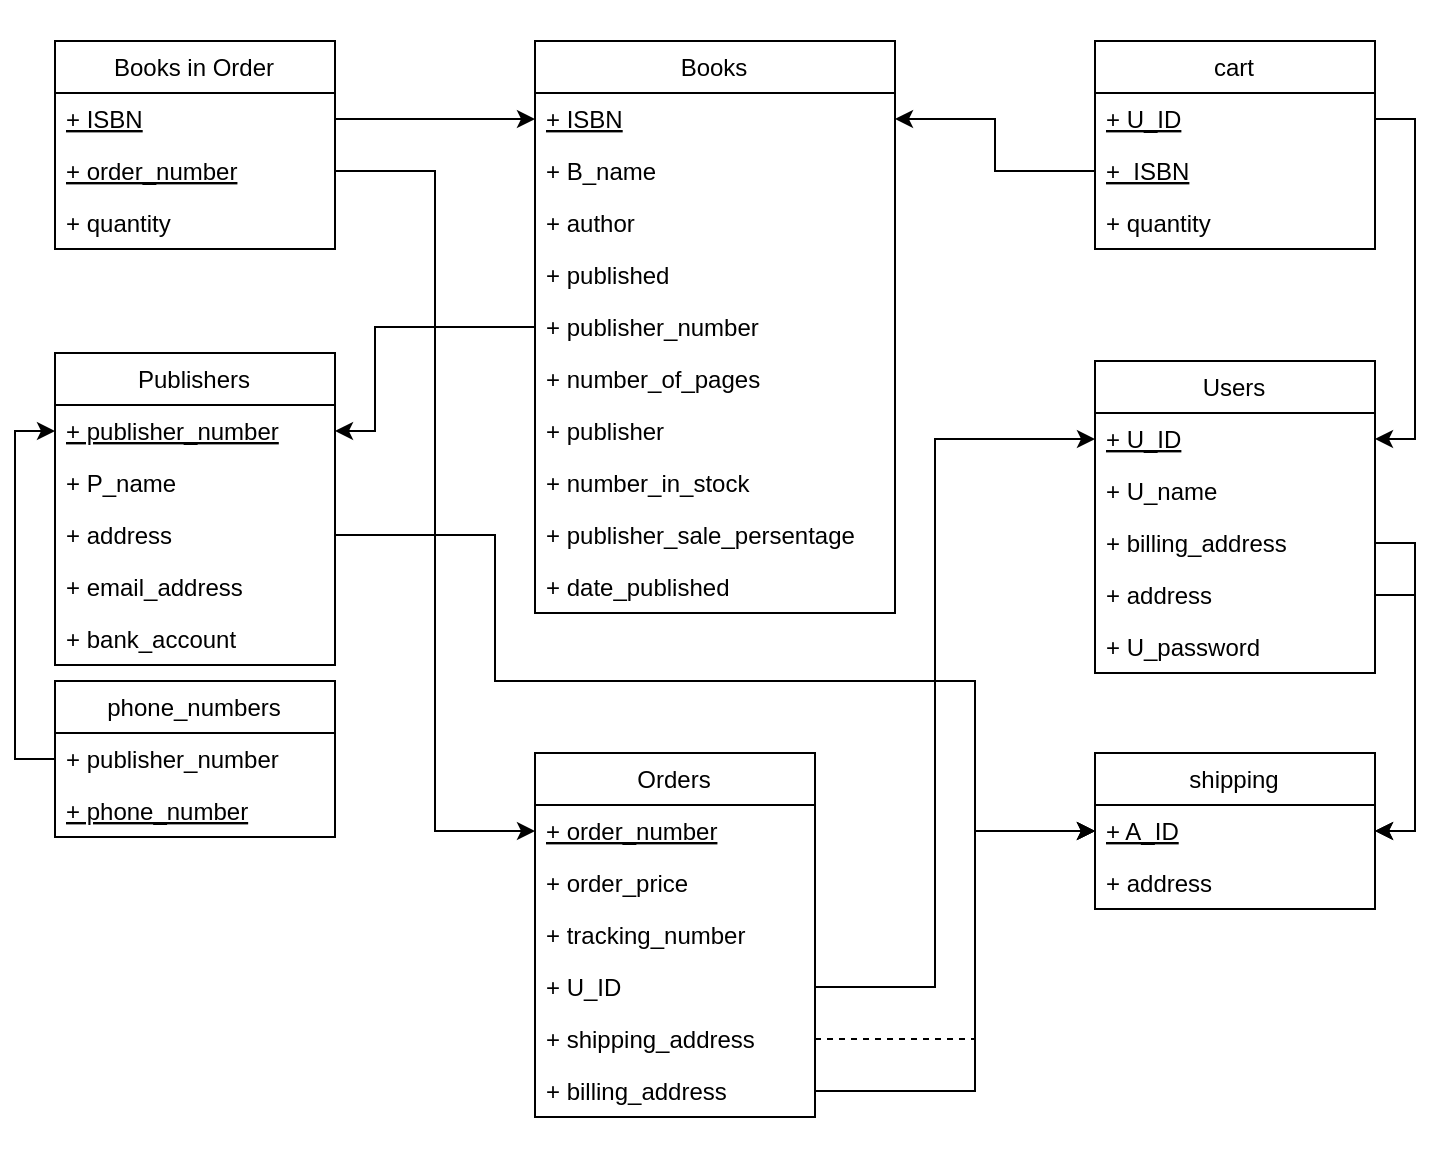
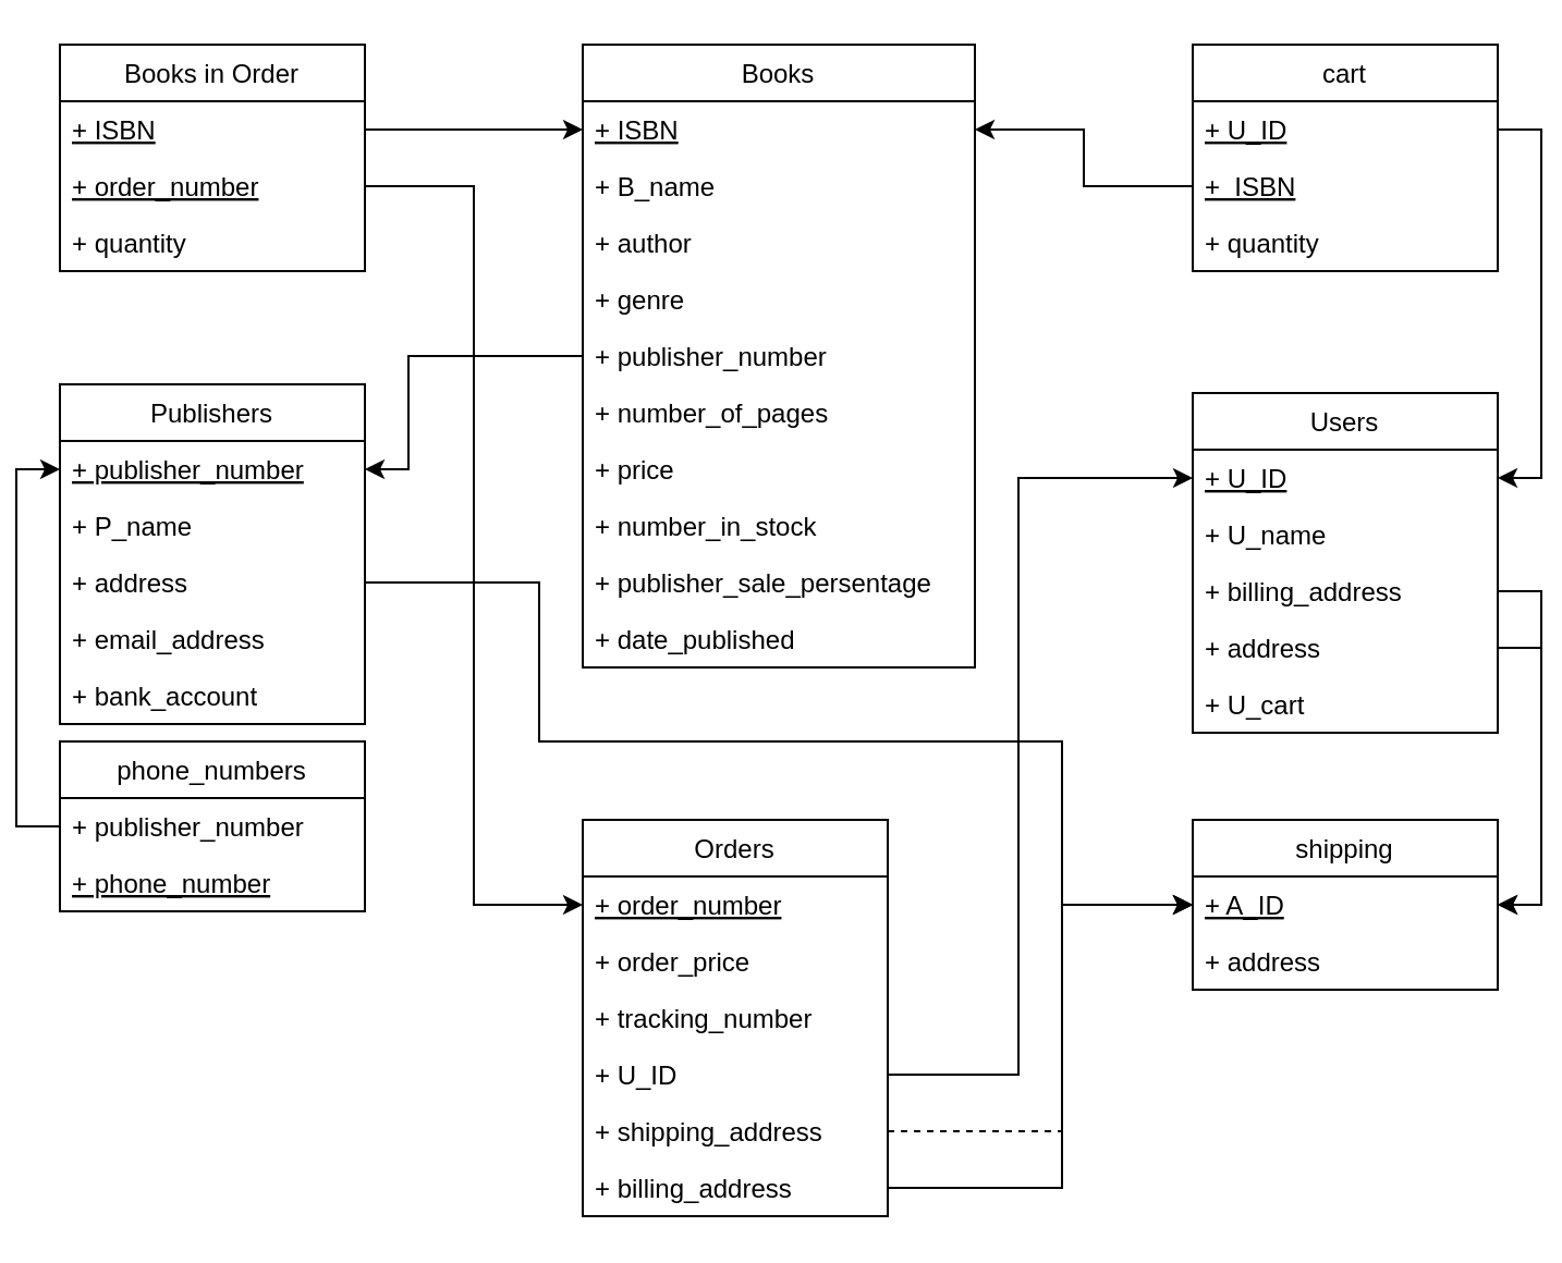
  <mxCell id="0" />
  <mxCell id="1" parent="0" />
  <mxCell id="2" value="Books" style="swimlane;fontStyle=0;childLayout=stackLayout;horizontal=1;startSize=26;fillColor=none;horizontalStack=0;resizeParent=1;resizeParentMax=0;resizeLast=0;collapsible=1;marginBottom=0;" parent="1" vertex="1"><mxGeometry x="260" y="20" width="180" height="286" as="geometry" /></mxCell>
  <mxCell id="3" value="+ ISBN" style="text;strokeColor=none;fillColor=none;align=left;verticalAlign=top;spacingLeft=4;spacingRight=4;overflow=hidden;rotatable=0;points=[[0,0.5],[1,0.5]];portConstraint=eastwest;fontStyle=4" parent="2" vertex="1"><mxGeometry y="26" width="180" height="26" as="geometry" /></mxCell>
  <mxCell id="4" value="+ B_name" style="text;strokeColor=none;fillColor=none;align=left;verticalAlign=top;spacingLeft=4;spacingRight=4;overflow=hidden;rotatable=0;points=[[0,0.5],[1,0.5]];portConstraint=eastwest;" parent="2" vertex="1"><mxGeometry y="52" width="180" height="26" as="geometry" /></mxCell>
  <mxCell id="5" value="+ author" style="text;strokeColor=none;fillColor=none;align=left;verticalAlign=top;spacingLeft=4;spacingRight=4;overflow=hidden;rotatable=0;points=[[0,0.5],[1,0.5]];portConstraint=eastwest;" parent="2" vertex="1"><mxGeometry y="78" width="180" height="26" as="geometry" /></mxCell>
- <mxCell id="6" value="+ published" style="text;strokeColor=none;fillColor=none;align=left;verticalAlign=top;spacingLeft=4;spacingRight=4;overflow=hidden;rotatable=0;points=[[0,0.5],[1,0.5]];portConstraint=eastwest;" parent="2" vertex="1"><mxGeometry y="104" width="180" height="26" as="geometry" /></mxCell>
+ <mxCell id="6" value="+ genre" style="text;strokeColor=none;fillColor=none;align=left;verticalAlign=top;spacingLeft=4;spacingRight=4;overflow=hidden;rotatable=0;points=[[0,0.5],[1,0.5]];portConstraint=eastwest;" parent="2" vertex="1"><mxGeometry y="104" width="180" height="26" as="geometry" /></mxCell>
  <mxCell id="7" value="+ publisher_number" style="text;strokeColor=none;fillColor=none;align=left;verticalAlign=top;spacingLeft=4;spacingRight=4;overflow=hidden;rotatable=0;points=[[0,0.5],[1,0.5]];portConstraint=eastwest;" parent="2" vertex="1"><mxGeometry y="130" width="180" height="26" as="geometry" /></mxCell>
  <mxCell id="8" value="+ number_of_pages" style="text;strokeColor=none;fillColor=none;align=left;verticalAlign=top;spacingLeft=4;spacingRight=4;overflow=hidden;rotatable=0;points=[[0,0.5],[1,0.5]];portConstraint=eastwest;" parent="2" vertex="1"><mxGeometry y="156" width="180" height="26" as="geometry" /></mxCell>
- <mxCell id="9" value="+ publisher" style="text;strokeColor=none;fillColor=none;align=left;verticalAlign=top;spacingLeft=4;spacingRight=4;overflow=hidden;rotatable=0;points=[[0,0.5],[1,0.5]];portConstraint=eastwest;" parent="2" vertex="1"><mxGeometry y="182" width="180" height="26" as="geometry" /></mxCell>
+ <mxCell id="9" value="+ price" style="text;strokeColor=none;fillColor=none;align=left;verticalAlign=top;spacingLeft=4;spacingRight=4;overflow=hidden;rotatable=0;points=[[0,0.5],[1,0.5]];portConstraint=eastwest;" parent="2" vertex="1"><mxGeometry y="182" width="180" height="26" as="geometry" /></mxCell>
  <mxCell id="10" value="+ number_in_stock" style="text;strokeColor=none;fillColor=none;align=left;verticalAlign=top;spacingLeft=4;spacingRight=4;overflow=hidden;rotatable=0;points=[[0,0.5],[1,0.5]];portConstraint=eastwest;" parent="2" vertex="1"><mxGeometry y="208" width="180" height="26" as="geometry" /></mxCell>
  <mxCell id="11" value="+ publisher_sale_persentage" style="text;strokeColor=none;fillColor=none;align=left;verticalAlign=top;spacingLeft=4;spacingRight=4;overflow=hidden;rotatable=0;points=[[0,0.5],[1,0.5]];portConstraint=eastwest;" parent="2" vertex="1"><mxGeometry y="234" width="180" height="26" as="geometry" /></mxCell>
  <mxCell id="12" value="+ date_published&#10;" style="text;strokeColor=none;fillColor=none;align=left;verticalAlign=top;spacingLeft=4;spacingRight=4;overflow=hidden;rotatable=0;points=[[0,0.5],[1,0.5]];portConstraint=eastwest;" parent="2" vertex="1"><mxGeometry y="260" width="180" height="26" as="geometry" /></mxCell>
  <mxCell id="13" value="Users" style="swimlane;fontStyle=0;childLayout=stackLayout;horizontal=1;startSize=26;fillColor=none;horizontalStack=0;resizeParent=1;resizeParentMax=0;resizeLast=0;collapsible=1;marginBottom=0;" parent="1" vertex="1"><mxGeometry x="540" y="180" width="140" height="156" as="geometry" /></mxCell>
  <mxCell id="14" value="+ U_ID" style="text;strokeColor=none;fillColor=none;align=left;verticalAlign=top;spacingLeft=4;spacingRight=4;overflow=hidden;rotatable=0;points=[[0,0.5],[1,0.5]];portConstraint=eastwest;fontStyle=4" parent="13" vertex="1"><mxGeometry y="26" width="140" height="26" as="geometry" /></mxCell>
  <mxCell id="15" value="+ U_name" style="text;strokeColor=none;fillColor=none;align=left;verticalAlign=top;spacingLeft=4;spacingRight=4;overflow=hidden;rotatable=0;points=[[0,0.5],[1,0.5]];portConstraint=eastwest;" parent="13" vertex="1"><mxGeometry y="52" width="140" height="26" as="geometry" /></mxCell>
  <mxCell id="16" value="+ billing_address" style="text;strokeColor=none;fillColor=none;align=left;verticalAlign=top;spacingLeft=4;spacingRight=4;overflow=hidden;rotatable=0;points=[[0,0.5],[1,0.5]];portConstraint=eastwest;" parent="13" vertex="1"><mxGeometry y="78" width="140" height="26" as="geometry" /></mxCell>
  <mxCell id="17" value="+ address" style="text;strokeColor=none;fillColor=none;align=left;verticalAlign=top;spacingLeft=4;spacingRight=4;overflow=hidden;rotatable=0;points=[[0,0.5],[1,0.5]];portConstraint=eastwest;" parent="13" vertex="1"><mxGeometry y="104" width="140" height="26" as="geometry" /></mxCell>
- <mxCell id="18" value="+ U_password" style="text;strokeColor=none;fillColor=none;align=left;verticalAlign=top;spacingLeft=4;spacingRight=4;overflow=hidden;rotatable=0;points=[[0,0.5],[1,0.5]];portConstraint=eastwest;" parent="13" vertex="1"><mxGeometry y="130" width="140" height="26" as="geometry" /></mxCell>
+ <mxCell id="18" value="+ U_cart" style="text;strokeColor=none;fillColor=none;align=left;verticalAlign=top;spacingLeft=4;spacingRight=4;overflow=hidden;rotatable=0;points=[[0,0.5],[1,0.5]];portConstraint=eastwest;" parent="13" vertex="1"><mxGeometry y="130" width="140" height="26" as="geometry" /></mxCell>
  <mxCell id="19" value="Orders" style="swimlane;fontStyle=0;childLayout=stackLayout;horizontal=1;startSize=26;fillColor=none;horizontalStack=0;resizeParent=1;resizeParentMax=0;resizeLast=0;collapsible=1;marginBottom=0;" parent="1" vertex="1"><mxGeometry x="260" y="376" width="140" height="182" as="geometry" /></mxCell>
  <mxCell id="20" value="+ order_number" style="text;strokeColor=none;fillColor=none;align=left;verticalAlign=top;spacingLeft=4;spacingRight=4;overflow=hidden;rotatable=0;points=[[0,0.5],[1,0.5]];portConstraint=eastwest;fontStyle=4" parent="19" vertex="1"><mxGeometry y="26" width="140" height="26" as="geometry" /></mxCell>
  <mxCell id="21" value="+ order_price" style="text;strokeColor=none;fillColor=none;align=left;verticalAlign=top;spacingLeft=4;spacingRight=4;overflow=hidden;rotatable=0;points=[[0,0.5],[1,0.5]];portConstraint=eastwest;" parent="19" vertex="1"><mxGeometry y="52" width="140" height="26" as="geometry" /></mxCell>
  <mxCell id="22" value="+ tracking_number" style="text;strokeColor=none;fillColor=none;align=left;verticalAlign=top;spacingLeft=4;spacingRight=4;overflow=hidden;rotatable=0;points=[[0,0.5],[1,0.5]];portConstraint=eastwest;" parent="19" vertex="1"><mxGeometry y="78" width="140" height="26" as="geometry" /></mxCell>
  <mxCell id="23" value="+ U_ID" style="text;strokeColor=none;fillColor=none;align=left;verticalAlign=top;spacingLeft=4;spacingRight=4;overflow=hidden;rotatable=0;points=[[0,0.5],[1,0.5]];portConstraint=eastwest;" parent="19" vertex="1"><mxGeometry y="104" width="140" height="26" as="geometry" /></mxCell>
  <mxCell id="24" value="+ shipping_address" style="text;strokeColor=none;fillColor=none;align=left;verticalAlign=top;spacingLeft=4;spacingRight=4;overflow=hidden;rotatable=0;points=[[0,0.5],[1,0.5]];portConstraint=eastwest;" parent="19" vertex="1"><mxGeometry y="130" width="140" height="26" as="geometry" /></mxCell>
  <mxCell id="25" value="+ billing_address" style="text;strokeColor=none;fillColor=none;align=left;verticalAlign=top;spacingLeft=4;spacingRight=4;overflow=hidden;rotatable=0;points=[[0,0.5],[1,0.5]];portConstraint=eastwest;" parent="19" vertex="1"><mxGeometry y="156" width="140" height="26" as="geometry" /></mxCell>
  <mxCell id="26" value="Publishers" style="swimlane;fontStyle=0;childLayout=stackLayout;horizontal=1;startSize=26;fillColor=none;horizontalStack=0;resizeParent=1;resizeParentMax=0;resizeLast=0;collapsible=1;marginBottom=0;" parent="1" vertex="1"><mxGeometry x="20" y="176" width="140" height="156" as="geometry" /></mxCell>
  <mxCell id="27" value="+ publisher_number" style="text;strokeColor=none;fillColor=none;align=left;verticalAlign=top;spacingLeft=4;spacingRight=4;overflow=hidden;rotatable=0;points=[[0,0.5],[1,0.5]];portConstraint=eastwest;fontStyle=4" parent="26" vertex="1"><mxGeometry y="26" width="140" height="26" as="geometry" /></mxCell>
  <mxCell id="28" value="+ P_name" style="text;strokeColor=none;fillColor=none;align=left;verticalAlign=top;spacingLeft=4;spacingRight=4;overflow=hidden;rotatable=0;points=[[0,0.5],[1,0.5]];portConstraint=eastwest;" parent="26" vertex="1"><mxGeometry y="52" width="140" height="26" as="geometry" /></mxCell>
  <mxCell id="29" value="+ address" style="text;strokeColor=none;fillColor=none;align=left;verticalAlign=top;spacingLeft=4;spacingRight=4;overflow=hidden;rotatable=0;points=[[0,0.5],[1,0.5]];portConstraint=eastwest;" parent="26" vertex="1"><mxGeometry y="78" width="140" height="26" as="geometry" /></mxCell>
  <mxCell id="30" value="+ email_address" style="text;strokeColor=none;fillColor=none;align=left;verticalAlign=top;spacingLeft=4;spacingRight=4;overflow=hidden;rotatable=0;points=[[0,0.5],[1,0.5]];portConstraint=eastwest;" parent="26" vertex="1"><mxGeometry y="104" width="140" height="26" as="geometry" /></mxCell>
  <mxCell id="31" value="+ bank_account" style="text;strokeColor=none;fillColor=none;align=left;verticalAlign=top;spacingLeft=4;spacingRight=4;overflow=hidden;rotatable=0;points=[[0,0.5],[1,0.5]];portConstraint=eastwest;" parent="26" vertex="1"><mxGeometry y="130" width="140" height="26" as="geometry" /></mxCell>
  <mxCell id="32" value="cart" style="swimlane;fontStyle=0;childLayout=stackLayout;horizontal=1;startSize=26;fillColor=none;horizontalStack=0;resizeParent=1;resizeParentMax=0;resizeLast=0;collapsible=1;marginBottom=0;" parent="1" vertex="1"><mxGeometry x="540" y="20" width="140" height="104" as="geometry" /></mxCell>
  <mxCell id="33" value="+ U_ID" style="text;strokeColor=none;fillColor=none;align=left;verticalAlign=top;spacingLeft=4;spacingRight=4;overflow=hidden;rotatable=0;points=[[0,0.5],[1,0.5]];portConstraint=eastwest;fontStyle=4" parent="32" vertex="1"><mxGeometry y="26" width="140" height="26" as="geometry" /></mxCell>
  <mxCell id="34" value="+  ISBN" style="text;strokeColor=none;fillColor=none;align=left;verticalAlign=top;spacingLeft=4;spacingRight=4;overflow=hidden;rotatable=0;points=[[0,0.5],[1,0.5]];portConstraint=eastwest;fontStyle=4" parent="32" vertex="1"><mxGeometry y="52" width="140" height="26" as="geometry" /></mxCell>
  <mxCell id="35" value="+ quantity" style="text;strokeColor=none;fillColor=none;align=left;verticalAlign=top;spacingLeft=4;spacingRight=4;overflow=hidden;rotatable=0;points=[[0,0.5],[1,0.5]];portConstraint=eastwest;" parent="32" vertex="1"><mxGeometry y="78" width="140" height="26" as="geometry" /></mxCell>
  <mxCell id="36" value="Books in Order" style="swimlane;fontStyle=0;childLayout=stackLayout;horizontal=1;startSize=26;fillColor=none;horizontalStack=0;resizeParent=1;resizeParentMax=0;resizeLast=0;collapsible=1;marginBottom=0;" parent="1" vertex="1"><mxGeometry x="20" y="20" width="140" height="104" as="geometry" /></mxCell>
  <mxCell id="37" value="+ ISBN" style="text;strokeColor=none;fillColor=none;align=left;verticalAlign=top;spacingLeft=4;spacingRight=4;overflow=hidden;rotatable=0;points=[[0,0.5],[1,0.5]];portConstraint=eastwest;fontStyle=4" parent="36" vertex="1"><mxGeometry y="26" width="140" height="26" as="geometry" /></mxCell>
  <mxCell id="38" value="+ order_number" style="text;strokeColor=none;fillColor=none;align=left;verticalAlign=top;spacingLeft=4;spacingRight=4;overflow=hidden;rotatable=0;points=[[0,0.5],[1,0.5]];portConstraint=eastwest;fontStyle=4" parent="36" vertex="1"><mxGeometry y="52" width="140" height="26" as="geometry" /></mxCell>
  <mxCell id="39" value="+ quantity" style="text;strokeColor=none;fillColor=none;align=left;verticalAlign=top;spacingLeft=4;spacingRight=4;overflow=hidden;rotatable=0;points=[[0,0.5],[1,0.5]];portConstraint=eastwest;" parent="36" vertex="1"><mxGeometry y="78" width="140" height="26" as="geometry" /></mxCell>
  <mxCell id="40" value="phone_numbers" style="swimlane;fontStyle=0;childLayout=stackLayout;horizontal=1;startSize=26;fillColor=none;horizontalStack=0;resizeParent=1;resizeParentMax=0;resizeLast=0;collapsible=1;marginBottom=0;" parent="1" vertex="1"><mxGeometry x="20" y="340" width="140" height="78" as="geometry" /></mxCell>
  <mxCell id="41" value="+ publisher_number" style="text;strokeColor=none;fillColor=none;align=left;verticalAlign=top;spacingLeft=4;spacingRight=4;overflow=hidden;rotatable=0;points=[[0,0.5],[1,0.5]];portConstraint=eastwest;" parent="40" vertex="1"><mxGeometry y="26" width="140" height="26" as="geometry" /></mxCell>
  <mxCell id="42" value="+ phone_number" style="text;strokeColor=none;fillColor=none;align=left;verticalAlign=top;spacingLeft=4;spacingRight=4;overflow=hidden;rotatable=0;points=[[0,0.5],[1,0.5]];portConstraint=eastwest;fontStyle=4" parent="40" vertex="1"><mxGeometry y="52" width="140" height="26" as="geometry" /></mxCell>
  <mxCell id="43" value="shipping" style="swimlane;fontStyle=0;childLayout=stackLayout;horizontal=1;startSize=26;fillColor=none;horizontalStack=0;resizeParent=1;resizeParentMax=0;resizeLast=0;collapsible=1;marginBottom=0;" parent="1" vertex="1"><mxGeometry x="540" y="376" width="140" height="78" as="geometry" /></mxCell>
  <mxCell id="44" value="+ A_ID" style="text;strokeColor=none;fillColor=none;align=left;verticalAlign=top;spacingLeft=4;spacingRight=4;overflow=hidden;rotatable=0;points=[[0,0.5],[1,0.5]];portConstraint=eastwest;fontStyle=4" parent="43" vertex="1"><mxGeometry y="26" width="140" height="26" as="geometry" /></mxCell>
  <mxCell id="45" value="+ address" style="text;strokeColor=none;fillColor=none;align=left;verticalAlign=top;spacingLeft=4;spacingRight=4;overflow=hidden;rotatable=0;points=[[0,0.5],[1,0.5]];portConstraint=eastwest;" parent="43" vertex="1"><mxGeometry y="52" width="140" height="26" as="geometry" /></mxCell>
  <mxCell id="46" style="edgeStyle=orthogonalEdgeStyle;rounded=0;orthogonalLoop=1;jettySize=auto;html=1;exitX=0;exitY=0.5;exitDx=0;exitDy=0;entryX=1;entryY=0.5;entryDx=0;entryDy=0;" parent="1" source="7" target="27" edge="1"><mxGeometry relative="1" as="geometry"><Array as="points"><mxPoint x="180" y="163" /><mxPoint x="180" y="215" /></Array></mxGeometry></mxCell>
  <mxCell id="47" style="edgeStyle=orthogonalEdgeStyle;rounded=0;orthogonalLoop=1;jettySize=auto;html=1;exitX=0;exitY=0.5;exitDx=0;exitDy=0;entryX=1;entryY=0.5;entryDx=0;entryDy=0;" parent="1" source="34" target="3" edge="1"><mxGeometry relative="1" as="geometry" /></mxCell>
  <mxCell id="48" style="edgeStyle=orthogonalEdgeStyle;rounded=0;orthogonalLoop=1;jettySize=auto;html=1;exitX=1;exitY=0.5;exitDx=0;exitDy=0;entryX=1;entryY=0.5;entryDx=0;entryDy=0;" parent="1" source="33" target="14" edge="1"><mxGeometry relative="1" as="geometry" /></mxCell>
  <mxCell id="49" style="edgeStyle=orthogonalEdgeStyle;rounded=0;orthogonalLoop=1;jettySize=auto;html=1;exitX=1;exitY=0.5;exitDx=0;exitDy=0;entryX=0;entryY=0.5;entryDx=0;entryDy=0;" parent="1" source="23" target="14" edge="1"><mxGeometry relative="1" as="geometry"><Array as="points"><mxPoint x="460" y="493" /><mxPoint x="460" y="219" /></Array></mxGeometry></mxCell>
  <mxCell id="50" style="edgeStyle=orthogonalEdgeStyle;rounded=0;orthogonalLoop=1;jettySize=auto;html=1;exitX=1;exitY=0.5;exitDx=0;exitDy=0;entryX=0;entryY=0.5;entryDx=0;entryDy=0;" parent="1" source="38" target="20" edge="1"><mxGeometry relative="1" as="geometry" /></mxCell>
  <mxCell id="51" style="edgeStyle=orthogonalEdgeStyle;rounded=0;orthogonalLoop=1;jettySize=auto;html=1;exitX=1;exitY=0.5;exitDx=0;exitDy=0;entryX=1;entryY=0.5;entryDx=0;entryDy=0;startArrow=classic;startFill=1;endArrow=none;endFill=0;" parent="1" source="44" target="16" edge="1"><mxGeometry relative="1" as="geometry" /></mxCell>
  <mxCell id="52" style="edgeStyle=orthogonalEdgeStyle;rounded=0;orthogonalLoop=1;jettySize=auto;html=1;exitX=1;exitY=0.5;exitDx=0;exitDy=0;entryX=1;entryY=0.5;entryDx=0;entryDy=0;endArrow=none;endFill=0;startArrow=classic;startFill=1;" parent="1" source="44" target="17" edge="1"><mxGeometry relative="1" as="geometry" /></mxCell>
  <mxCell id="53" style="edgeStyle=orthogonalEdgeStyle;rounded=0;orthogonalLoop=1;jettySize=auto;html=1;exitX=0;exitY=0.5;exitDx=0;exitDy=0;entryX=0;entryY=0.5;entryDx=0;entryDy=0;" parent="1" source="41" target="27" edge="1"><mxGeometry relative="1" as="geometry" /></mxCell>
  <mxCell id="54" style="edgeStyle=orthogonalEdgeStyle;rounded=0;orthogonalLoop=1;jettySize=auto;html=1;exitX=0;exitY=0.5;exitDx=0;exitDy=0;entryX=1;entryY=0.5;entryDx=0;entryDy=0;startArrow=classic;startFill=1;endArrow=none;endFill=0;" parent="1" source="44" target="29" edge="1"><mxGeometry relative="1" as="geometry"><Array as="points"><mxPoint x="480" y="415" /><mxPoint x="480" y="340" /><mxPoint x="240" y="340" /><mxPoint x="240" y="267" /></Array></mxGeometry></mxCell>
  <mxCell id="55" style="edgeStyle=orthogonalEdgeStyle;rounded=0;orthogonalLoop=1;jettySize=auto;html=1;exitX=1;exitY=0.5;exitDx=0;exitDy=0;entryX=0;entryY=0.5;entryDx=0;entryDy=0;" edge="1" parent="1" source="37" target="3"><mxGeometry relative="1" as="geometry" /></mxCell>
  <mxCell id="56" style="edgeStyle=orthogonalEdgeStyle;rounded=0;orthogonalLoop=1;jettySize=auto;html=1;exitX=1;exitY=0.5;exitDx=0;exitDy=0;entryX=0;entryY=0.5;entryDx=0;entryDy=0;dashed=1;" edge="1" parent="1" source="24" target="44"><mxGeometry relative="1" as="geometry"><Array as="points"><mxPoint x="480" y="519" /><mxPoint x="480" y="415" /></Array></mxGeometry></mxCell>
  <mxCell id="57" style="edgeStyle=orthogonalEdgeStyle;rounded=0;orthogonalLoop=1;jettySize=auto;html=1;exitX=1;exitY=0.5;exitDx=0;exitDy=0;entryX=0;entryY=0.5;entryDx=0;entryDy=0;" edge="1" parent="1" source="25" target="44"><mxGeometry relative="1" as="geometry"><mxPoint x="540" y="410" as="targetPoint" /><Array as="points"><mxPoint x="480" y="545" /><mxPoint x="480" y="415" /></Array></mxGeometry></mxCell>
